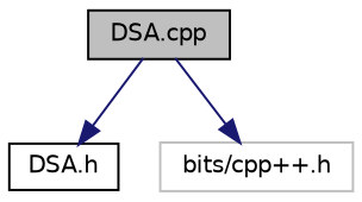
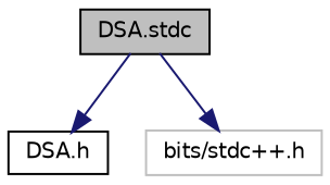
  digraph {
    node [color=black fillcolor=white fontname=Helvetica fontsize=10 shape=record style=filled]
    edge [color=midnightblue fontname=Helvetica fontsize=10 labelfontname=Helvetica labelfontsize=10 style=solid]
-   n1 [fillcolor=grey75 fontcolor=black height=0.2 label="DSA.cpp" width=0.4]
+   n1 [fillcolor=grey75 fontcolor=black height=0.2 label="DSA.stdc" width=0.4]
    n2 [height=0.2 label="DSA.h" width=0.4]
-   n3 [color=grey75 height=0.2 label="bits/cpp++.h" width=0.4]
+   n3 [color=grey75 height=0.2 label="bits/stdc++.h" width=0.4]
    n1 -> n2
    n1 -> n3
  }
